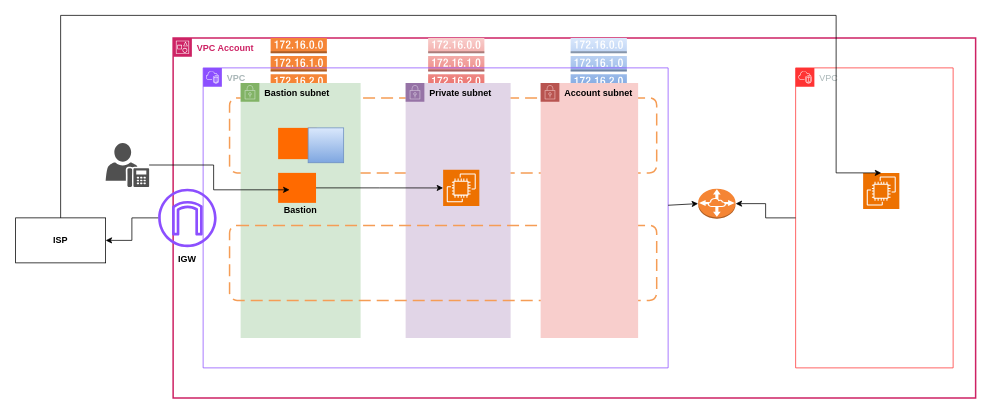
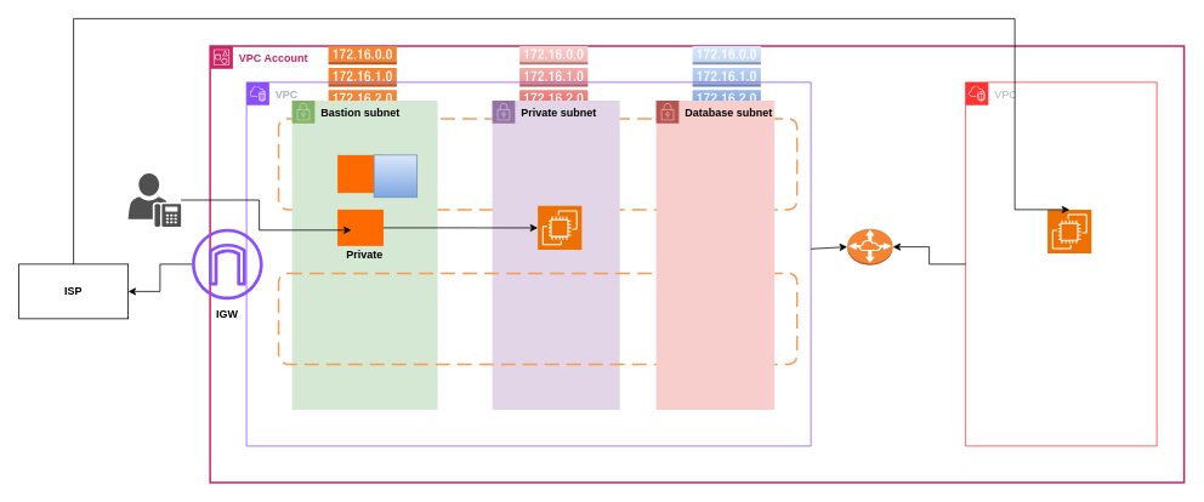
  <mxCell id="0" />
  <mxCell id="1" parent="0" />
  <mxCell id="2" value="&lt;b&gt;VPC Account&lt;/b&gt;" style="points=[[0,0],[0.25,0],[0.5,0],[0.75,0],[1,0],[1,0.25],[1,0.5],[1,0.75],[1,1],[0.75,1],[0.5,1],[0.25,1],[0,1],[0,0.75],[0,0.5],[0,0.25]];outlineConnect=0;gradientColor=none;html=1;whiteSpace=wrap;fontSize=12;fontStyle=0;container=1;pointerEvents=0;collapsible=0;recursiveResize=0;shape=mxgraph.aws4.group;grIcon=mxgraph.aws4.group_account;strokeColor=#CD2264;fillColor=none;verticalAlign=top;align=left;spacingLeft=30;fontColor=#CD2264;dashed=0;strokeWidth=2;" parent="1" vertex="1"><mxGeometry x="230" y="50" width="1070" height="480" as="geometry" /></mxCell>
  <mxCell id="3" value="" style="sketch=0;outlineConnect=0;fontColor=#232F3E;gradientColor=none;fillColor=#8C4FFF;strokeColor=none;dashed=0;verticalLabelPosition=bottom;verticalAlign=top;align=center;html=1;fontSize=12;fontStyle=0;aspect=fixed;pointerEvents=1;shape=mxgraph.aws4.internet_gateway;" parent="2" vertex="1"><mxGeometry x="-20" y="201" width="78" height="78" as="geometry" /></mxCell>
  <mxCell id="4" value="&lt;b&gt;IGW&lt;/b&gt;" style="text;html=1;whiteSpace=wrap;strokeColor=none;fillColor=none;align=center;verticalAlign=middle;rounded=0;" parent="2" vertex="1"><mxGeometry x="-11" y="280" width="60" height="30" as="geometry" /></mxCell>
  <mxCell id="5" value="" style="outlineConnect=0;dashed=0;verticalLabelPosition=bottom;verticalAlign=top;align=center;html=1;shape=mxgraph.aws3.route_table;fillColor=#F58536;gradientColor=none;" parent="2" vertex="1"><mxGeometry x="130" width="75" height="69" as="geometry" /></mxCell>
  <mxCell id="6" value="" style="outlineConnect=0;dashed=0;verticalLabelPosition=bottom;verticalAlign=top;align=center;html=1;shape=mxgraph.aws3.route_table;fillColor=#f8cecc;strokeColor=#b85450;gradientColor=#ea6b66;" parent="2" vertex="1"><mxGeometry x="340" width="75" height="69" as="geometry" /></mxCell>
  <mxCell id="7" value="" style="outlineConnect=0;dashed=0;verticalLabelPosition=bottom;verticalAlign=top;align=center;html=1;shape=mxgraph.aws3.route_table;fillColor=#dae8fc;strokeColor=#6c8ebf;gradientColor=#7ea6e0;" parent="2" vertex="1"><mxGeometry x="530" width="75" height="69" as="geometry" /></mxCell>
  <mxCell id="8" value="VPC" style="points=[[0,0],[0.25,0],[0.5,0],[0.75,0],[1,0],[1,0.25],[1,0.5],[1,0.75],[1,1],[0.75,1],[0.5,1],[0.25,1],[0,1],[0,0.75],[0,0.5],[0,0.25]];outlineConnect=0;gradientColor=none;html=1;whiteSpace=wrap;fontSize=12;fontStyle=0;container=1;pointerEvents=0;collapsible=0;recursiveResize=0;shape=mxgraph.aws4.group;grIcon=mxgraph.aws4.group_vpc2;strokeColor=#FF3333;fillColor=none;verticalAlign=top;align=left;spacingLeft=30;fontColor=#AAB7B8;dashed=0;" parent="2" vertex="1"><mxGeometry x="830" y="40" width="210" height="400" as="geometry" /></mxCell>
  <mxCell id="9" value="" style="sketch=0;points=[[0,0,0],[0.25,0,0],[0.5,0,0],[0.75,0,0],[1,0,0],[0,1,0],[0.25,1,0],[0.5,1,0],[0.75,1,0],[1,1,0],[0,0.25,0],[0,0.5,0],[0,0.75,0],[1,0.25,0],[1,0.5,0],[1,0.75,0]];outlineConnect=0;fontColor=#232F3E;fillColor=#ED7100;strokeColor=#ffffff;dashed=0;verticalLabelPosition=bottom;verticalAlign=top;align=center;html=1;fontSize=12;fontStyle=0;aspect=fixed;shape=mxgraph.aws4.resourceIcon;resIcon=mxgraph.aws4.ec2;" parent="8" vertex="1"><mxGeometry x="90" y="140" width="48.3" height="48.3" as="geometry" /></mxCell>
  <mxCell id="10" value="" style="outlineConnect=0;dashed=0;verticalLabelPosition=bottom;verticalAlign=top;align=center;html=1;shape=mxgraph.aws3.vpc_peering;fillColor=#F58534;gradientColor=none;" parent="2" vertex="1"><mxGeometry x="700" y="201" width="50" height="40" as="geometry" /></mxCell>
  <mxCell id="11" style="edgeStyle=orthogonalEdgeStyle;rounded=0;orthogonalLoop=1;jettySize=auto;html=1;entryX=1;entryY=0.5;entryDx=0;entryDy=0;entryPerimeter=0;" parent="2" source="8" target="10" edge="1"><mxGeometry relative="1" as="geometry" /></mxCell>
  <mxCell id="12" value="&lt;b&gt;VPC&lt;/b&gt;" style="points=[[0,0],[0.25,0],[0.5,0],[0.75,0],[1,0],[1,0.25],[1,0.5],[1,0.75],[1,1],[0.75,1],[0.5,1],[0.25,1],[0,1],[0,0.75],[0,0.5],[0,0.25]];outlineConnect=0;gradientColor=none;html=1;whiteSpace=wrap;fontSize=12;fontStyle=0;container=1;pointerEvents=0;collapsible=0;recursiveResize=0;shape=mxgraph.aws4.group;grIcon=mxgraph.aws4.group_vpc2;strokeColor=#8C4FFF;fillColor=none;verticalAlign=top;align=left;spacingLeft=30;fontColor=#AAB7B8;dashed=0;" parent="1" vertex="1"><mxGeometry x="270" y="90" width="620" height="400" as="geometry" /></mxCell>
  <mxCell id="13" value="" style="rounded=1;arcSize=10;dashed=1;strokeColor=#F59D56;fillColor=none;gradientColor=none;dashPattern=8 4;strokeWidth=2;glass=1;" parent="12" vertex="1"><mxGeometry x="35.25" y="40" width="569.5" height="100" as="geometry" /></mxCell>
  <mxCell id="14" value="&lt;b&gt;Bastion subnet&lt;/b&gt;" style="points=[[0,0],[0.25,0],[0.5,0],[0.75,0],[1,0],[1,0.25],[1,0.5],[1,0.75],[1,1],[0.75,1],[0.5,1],[0.25,1],[0,1],[0,0.75],[0,0.5],[0,0.25]];outlineConnect=0;html=1;whiteSpace=wrap;fontSize=12;fontStyle=0;container=1;pointerEvents=0;collapsible=0;recursiveResize=0;shape=mxgraph.aws4.group;grIcon=mxgraph.aws4.group_security_group;grStroke=0;strokeColor=#82b366;fillColor=#d5e8d4;verticalAlign=top;align=left;spacingLeft=30;dashed=0;" parent="12" vertex="1"><mxGeometry x="50" y="20" width="160" height="340" as="geometry" /></mxCell>
  <mxCell id="15" value="" style="points=[];aspect=fixed;html=1;align=center;shadow=0;dashed=0;fillColor=#FF6A00;strokeColor=none;shape=mxgraph.alibaba_cloud.bastionhost;" vertex="1" parent="14"><mxGeometry x="50" y="120" width="50.53" height="40" as="geometry" /></mxCell>
- <mxCell id="16" value="&lt;b&gt;Bastion&lt;/b&gt;" style="text;html=1;whiteSpace=wrap;strokeColor=none;fillColor=none;align=center;verticalAlign=middle;rounded=0;" vertex="1" parent="14"><mxGeometry x="50" y="155" width="60" height="30" as="geometry" /></mxCell>
+ <mxCell id="16" value="&lt;b&gt;Private&lt;/b&gt;" style="text;html=1;whiteSpace=wrap;strokeColor=none;fillColor=none;align=center;verticalAlign=middle;rounded=0;" vertex="1" parent="14"><mxGeometry x="50" y="155" width="60" height="30" as="geometry" /></mxCell>
  <mxCell id="17" value="&lt;b&gt;Private subnet&lt;/b&gt;" style="points=[[0,0],[0.25,0],[0.5,0],[0.75,0],[1,0],[1,0.25],[1,0.5],[1,0.75],[1,1],[0.75,1],[0.5,1],[0.25,1],[0,1],[0,0.75],[0,0.5],[0,0.25]];outlineConnect=0;html=1;whiteSpace=wrap;fontSize=12;fontStyle=0;container=1;pointerEvents=0;collapsible=0;recursiveResize=0;shape=mxgraph.aws4.group;grIcon=mxgraph.aws4.group_security_group;grStroke=0;strokeColor=#9673a6;fillColor=#e1d5e7;verticalAlign=top;align=left;spacingLeft=30;dashed=0;" parent="12" vertex="1"><mxGeometry x="270" y="20" width="140" height="340" as="geometry" /></mxCell>
  <mxCell id="18" value="" style="rounded=1;arcSize=10;dashed=1;strokeColor=#F59D56;fillColor=none;gradientColor=none;dashPattern=8 4;strokeWidth=2;glass=1;" parent="17" vertex="1"><mxGeometry x="-234.75" y="190" width="569.5" height="100" as="geometry" /></mxCell>
  <mxCell id="19" value="" style="sketch=0;points=[[0,0,0],[0.25,0,0],[0.5,0,0],[0.75,0,0],[1,0,0],[0,1,0],[0.25,1,0],[0.5,1,0],[0.75,1,0],[1,1,0],[0,0.25,0],[0,0.5,0],[0,0.75,0],[1,0.25,0],[1,0.5,0],[1,0.75,0]];outlineConnect=0;fontColor=#232F3E;fillColor=#ED7100;strokeColor=#ffffff;dashed=0;verticalLabelPosition=bottom;verticalAlign=top;align=center;html=1;fontSize=12;fontStyle=0;aspect=fixed;shape=mxgraph.aws4.resourceIcon;resIcon=mxgraph.aws4.ec2;" vertex="1" parent="17"><mxGeometry x="50.0" y="115.85" width="48.3" height="48.3" as="geometry" /></mxCell>
- <mxCell id="20" value="&lt;b&gt;Account subnet&lt;/b&gt;" style="points=[[0,0],[0.25,0],[0.5,0],[0.75,0],[1,0],[1,0.25],[1,0.5],[1,0.75],[1,1],[0.75,1],[0.5,1],[0.25,1],[0,1],[0,0.75],[0,0.5],[0,0.25]];outlineConnect=0;html=1;whiteSpace=wrap;fontSize=12;fontStyle=0;container=1;pointerEvents=0;collapsible=0;recursiveResize=0;shape=mxgraph.aws4.group;grIcon=mxgraph.aws4.group_security_group;grStroke=0;strokeColor=#b85450;fillColor=#f8cecc;verticalAlign=top;align=left;spacingLeft=30;dashed=0;" parent="12" vertex="1"><mxGeometry x="450" y="20" width="130" height="340" as="geometry" /></mxCell>
+ <mxCell id="20" value="&lt;b&gt;Database subnet&lt;/b&gt;" style="points=[[0,0],[0.25,0],[0.5,0],[0.75,0],[1,0],[1,0.25],[1,0.5],[1,0.75],[1,1],[0.75,1],[0.5,1],[0.25,1],[0,1],[0,0.75],[0,0.5],[0,0.25]];outlineConnect=0;html=1;whiteSpace=wrap;fontSize=12;fontStyle=0;container=1;pointerEvents=0;collapsible=0;recursiveResize=0;shape=mxgraph.aws4.group;grIcon=mxgraph.aws4.group_security_group;grStroke=0;strokeColor=#b85450;fillColor=#f8cecc;verticalAlign=top;align=left;spacingLeft=30;dashed=0;" parent="12" vertex="1"><mxGeometry x="450" y="20" width="130" height="340" as="geometry" /></mxCell>
  <mxCell id="21" value="" style="points=[];aspect=fixed;html=1;align=center;shadow=0;dashed=0;fillColor=#FF6A00;strokeColor=none;shape=mxgraph.alibaba_cloud.nat_gateway;" parent="12" vertex="1"><mxGeometry x="100" y="80" width="51.6" height="41.7" as="geometry" /></mxCell>
  <mxCell id="22" value="" style="points=[];aspect=fixed;html=1;align=center;shadow=0;dashed=0;fillColor=#dae8fc;strokeColor=#6c8ebf;shape=mxgraph.alibaba_cloud.eip_elastic_ip_address;gradientColor=#7ea6e0;" parent="12" vertex="1"><mxGeometry x="140" y="80" width="47.4" height="46.5" as="geometry" /></mxCell>
  <mxCell id="23" style="edgeStyle=orthogonalEdgeStyle;rounded=0;orthogonalLoop=1;jettySize=auto;html=1;" edge="1" parent="12" source="15" target="19"><mxGeometry relative="1" as="geometry" /></mxCell>
  <mxCell id="24" value="&lt;b&gt;ISP&lt;/b&gt;" style="rounded=0;whiteSpace=wrap;html=1;" parent="1" vertex="1"><mxGeometry x="20" y="290" width="120" height="60" as="geometry" /></mxCell>
  <mxCell id="25" style="edgeStyle=orthogonalEdgeStyle;rounded=0;orthogonalLoop=1;jettySize=auto;html=1;" parent="1" source="3" target="24" edge="1"><mxGeometry relative="1" as="geometry"><mxPoint x="80" y="230" as="targetPoint" /></mxGeometry></mxCell>
  <mxCell id="26" style="edgeStyle=orthogonalEdgeStyle;rounded=0;orthogonalLoop=1;jettySize=auto;html=1;entryX=0.5;entryY=0;entryDx=0;entryDy=0;entryPerimeter=0;" parent="1" source="24" target="9" edge="1"><mxGeometry relative="1" as="geometry"><Array as="points"><mxPoint x="80" y="20" /><mxPoint x="1114" y="20" /></Array></mxGeometry></mxCell>
  <mxCell id="27" value="" style="endArrow=classic;html=1;rounded=0;entryX=0;entryY=0.5;entryDx=0;entryDy=0;entryPerimeter=0;" parent="1" source="12" target="10" edge="1"><mxGeometry width="50" height="50" relative="1" as="geometry"><mxPoint x="730" y="330" as="sourcePoint" /><mxPoint x="780" y="280" as="targetPoint" /></mxGeometry></mxCell>
  <mxCell id="28" value="" style="sketch=0;pointerEvents=1;shadow=0;dashed=0;html=1;strokeColor=none;fillColor=#505050;labelPosition=center;verticalLabelPosition=bottom;verticalAlign=top;outlineConnect=0;align=center;shape=mxgraph.office.users.um_enabled_user;" vertex="1" parent="1"><mxGeometry x="140" y="190" width="58" height="59" as="geometry" /></mxCell>
  <mxCell id="29" style="edgeStyle=orthogonalEdgeStyle;rounded=0;orthogonalLoop=1;jettySize=auto;html=1;entryX=0.301;entryY=0.565;entryDx=0;entryDy=0;entryPerimeter=0;" edge="1" parent="1" source="28" target="15"><mxGeometry relative="1" as="geometry" /></mxCell>
